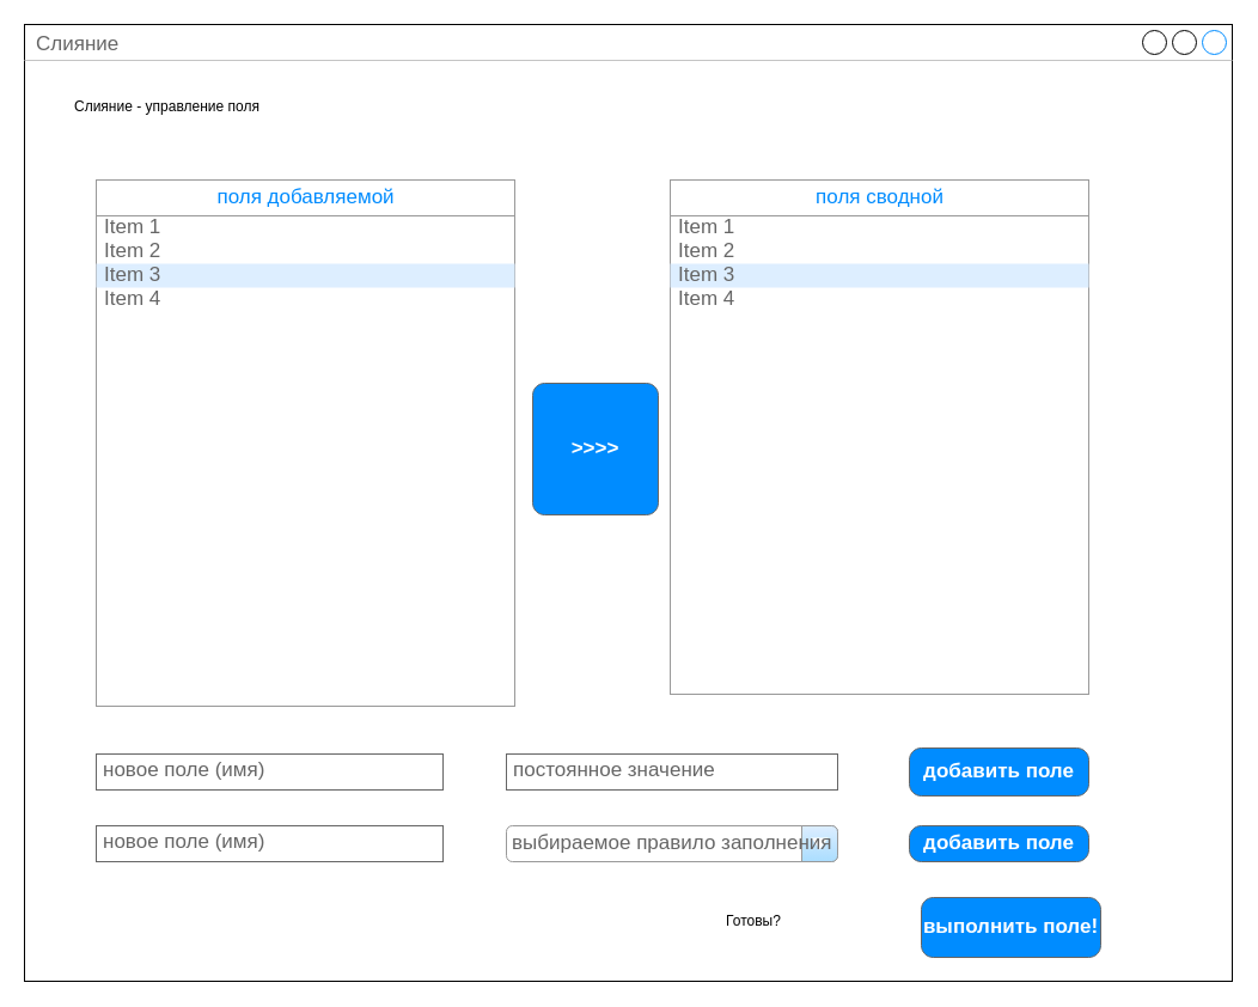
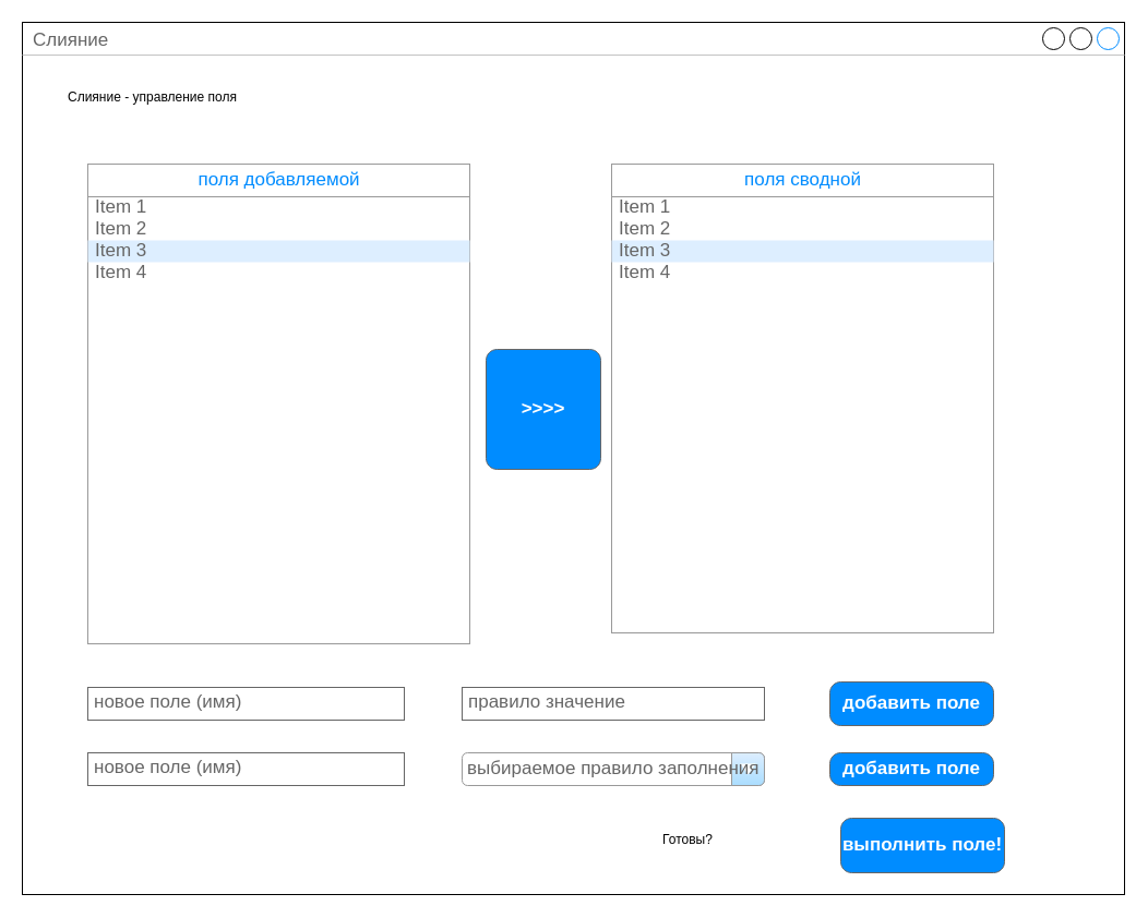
  <mxCell id="0" />
  <mxCell id="1" parent="0" />
  <mxCell id="2" value="Слияние" style="strokeWidth=1;shadow=0;dashed=0;align=center;html=1;shape=mxgraph.mockup.containers.window;align=left;verticalAlign=top;spacingLeft=8;strokeColor2=#008cff;strokeColor3=#c4c4c4;fontColor=#666666;mainText=;fontSize=17;labelBackgroundColor=none;" vertex="1" parent="1"><mxGeometry x="20" y="20" width="1010" height="800" as="geometry" /></mxCell>
  <mxCell id="3" value="Слияние - управление поля" style="text;spacingTop=-5;whiteSpace=wrap;html=1;align=left;fontSize=12;fontFamily=Helvetica;fillColor=none;strokeColor=none;" vertex="1" parent="1"><mxGeometry x="60" y="80" width="920" height="40" as="geometry" /></mxCell>
  <mxCell id="4" value="" style="strokeWidth=1;shadow=0;dashed=0;align=center;html=1;shape=mxgraph.mockup.forms.rrect;rSize=0;strokeColor=#999999;fillColor=#ffffff;" vertex="1" parent="1"><mxGeometry x="80" y="150" width="350" height="440" as="geometry" /></mxCell>
  <mxCell id="5" value="поля добавляемой" style="strokeWidth=1;shadow=0;dashed=0;align=center;html=1;shape=mxgraph.mockup.forms.rrect;rSize=0;strokeColor=#999999;fontColor=#008cff;fontSize=17;fillColor=#ffffff;resizeWidth=1;" vertex="1" parent="4"><mxGeometry width="350" height="30" relative="1" as="geometry" /></mxCell>
  <mxCell id="6" value="Item 1" style="strokeWidth=1;shadow=0;dashed=0;align=center;html=1;shape=mxgraph.mockup.forms.anchor;fontSize=17;fontColor=#666666;align=left;spacingLeft=5;resizeWidth=1;" vertex="1" parent="4"><mxGeometry width="350" height="20" relative="1" as="geometry"><mxPoint y="30" as="offset" /></mxGeometry></mxCell>
  <mxCell id="7" value="Item 2" style="strokeWidth=1;shadow=0;dashed=0;align=center;html=1;shape=mxgraph.mockup.forms.anchor;fontSize=17;fontColor=#666666;align=left;spacingLeft=5;resizeWidth=1;" vertex="1" parent="4"><mxGeometry width="350" height="20" relative="1" as="geometry"><mxPoint y="50" as="offset" /></mxGeometry></mxCell>
  <mxCell id="8" value="Item 3" style="strokeWidth=1;shadow=0;dashed=0;align=center;html=1;shape=mxgraph.mockup.forms.rrect;rSize=0;fontSize=17;fontColor=#666666;align=left;spacingLeft=5;fillColor=#ddeeff;strokeColor=none;resizeWidth=1;" vertex="1" parent="4"><mxGeometry width="350" height="20" relative="1" as="geometry"><mxPoint y="70" as="offset" /></mxGeometry></mxCell>
  <mxCell id="9" value="Item 4" style="strokeWidth=1;shadow=0;dashed=0;align=center;html=1;shape=mxgraph.mockup.forms.anchor;fontSize=17;fontColor=#666666;align=left;spacingLeft=5;resizeWidth=1;" vertex="1" parent="4"><mxGeometry width="350" height="20" relative="1" as="geometry"><mxPoint y="90" as="offset" /></mxGeometry></mxCell>
  <mxCell id="10" value="" style="strokeWidth=1;shadow=0;dashed=0;align=center;html=1;shape=mxgraph.mockup.forms.rrect;rSize=0;strokeColor=#999999;fillColor=#ffffff;" vertex="1" parent="1"><mxGeometry x="560" y="150" width="350" height="430" as="geometry" /></mxCell>
  <mxCell id="11" value="поля сводной" style="strokeWidth=1;shadow=0;dashed=0;align=center;html=1;shape=mxgraph.mockup.forms.rrect;rSize=0;strokeColor=#999999;fontColor=#008cff;fontSize=17;fillColor=#ffffff;resizeWidth=1;" vertex="1" parent="10"><mxGeometry width="350" height="30" relative="1" as="geometry" /></mxCell>
  <mxCell id="12" value="Item 1" style="strokeWidth=1;shadow=0;dashed=0;align=center;html=1;shape=mxgraph.mockup.forms.anchor;fontSize=17;fontColor=#666666;align=left;spacingLeft=5;resizeWidth=1;" vertex="1" parent="10"><mxGeometry width="350" height="20" relative="1" as="geometry"><mxPoint y="30" as="offset" /></mxGeometry></mxCell>
  <mxCell id="13" value="Item 2" style="strokeWidth=1;shadow=0;dashed=0;align=center;html=1;shape=mxgraph.mockup.forms.anchor;fontSize=17;fontColor=#666666;align=left;spacingLeft=5;resizeWidth=1;" vertex="1" parent="10"><mxGeometry width="350" height="20" relative="1" as="geometry"><mxPoint y="50" as="offset" /></mxGeometry></mxCell>
  <mxCell id="14" value="Item 3" style="strokeWidth=1;shadow=0;dashed=0;align=center;html=1;shape=mxgraph.mockup.forms.rrect;rSize=0;fontSize=17;fontColor=#666666;align=left;spacingLeft=5;fillColor=#ddeeff;strokeColor=none;resizeWidth=1;" vertex="1" parent="10"><mxGeometry width="350" height="20" relative="1" as="geometry"><mxPoint y="70" as="offset" /></mxGeometry></mxCell>
  <mxCell id="15" value="Item 4" style="strokeWidth=1;shadow=0;dashed=0;align=center;html=1;shape=mxgraph.mockup.forms.anchor;fontSize=17;fontColor=#666666;align=left;spacingLeft=5;resizeWidth=1;" vertex="1" parent="10"><mxGeometry width="350" height="20" relative="1" as="geometry"><mxPoint y="90" as="offset" /></mxGeometry></mxCell>
  <mxCell id="16" value="&amp;gt;&amp;gt;&amp;gt;&amp;gt;" style="strokeWidth=1;shadow=0;dashed=0;align=center;html=1;shape=mxgraph.mockup.buttons.button;strokeColor=#666666;fontColor=#ffffff;mainText=;buttonStyle=round;fontSize=17;fontStyle=1;fillColor=#008cff;whiteSpace=wrap;" vertex="1" parent="1"><mxGeometry x="445" y="320" width="105" height="110" as="geometry" /></mxCell>
  <mxCell id="17" value="новое поле (имя)" style="strokeWidth=1;shadow=0;dashed=0;align=center;html=1;shape=mxgraph.mockup.text.textBox;fontColor=#666666;align=left;fontSize=17;spacingLeft=4;spacingTop=-3;strokeColor=#666666;mainText=" vertex="1" parent="1"><mxGeometry x="80" y="630" width="290" height="30" as="geometry" /></mxCell>
- <mxCell id="18" value="постоянное значение" style="strokeWidth=1;shadow=0;dashed=0;align=center;html=1;shape=mxgraph.mockup.text.textBox;fontColor=#666666;align=left;fontSize=17;spacingLeft=4;spacingTop=-3;strokeColor=#666666;mainText=" vertex="1" parent="1"><mxGeometry x="423" y="630" width="277" height="30" as="geometry" /></mxCell>
+ <mxCell id="18" value="правило значение" style="strokeWidth=1;shadow=0;dashed=0;align=center;html=1;shape=mxgraph.mockup.text.textBox;fontColor=#666666;align=left;fontSize=17;spacingLeft=4;spacingTop=-3;strokeColor=#666666;mainText=" vertex="1" parent="1"><mxGeometry x="423" y="630" width="277" height="30" as="geometry" /></mxCell>
  <mxCell id="19" value="добавить поле" style="strokeWidth=1;shadow=0;dashed=0;align=center;html=1;shape=mxgraph.mockup.buttons.button;strokeColor=#666666;fontColor=#ffffff;mainText=;buttonStyle=round;fontSize=17;fontStyle=1;fillColor=#008cff;whiteSpace=wrap;" vertex="1" parent="1"><mxGeometry x="760" y="625" width="150" height="40" as="geometry" /></mxCell>
  <mxCell id="20" value="новое поле (имя)" style="strokeWidth=1;shadow=0;dashed=0;align=center;html=1;shape=mxgraph.mockup.text.textBox;fontColor=#666666;align=left;fontSize=17;spacingLeft=4;spacingTop=-3;strokeColor=#666666;mainText=" vertex="1" parent="1"><mxGeometry x="80" y="690" width="290" height="30" as="geometry" /></mxCell>
  <mxCell id="21" value="выбираемое правило заполнения" style="strokeWidth=1;shadow=0;dashed=0;align=center;html=1;shape=mxgraph.mockup.forms.comboBox;strokeColor=#999999;fillColor=#ddeeff;align=left;fillColor2=#aaddff;mainText=;fontColor=#666666;fontSize=17;spacingLeft=3;" vertex="1" parent="1"><mxGeometry x="423" y="690" width="277" height="30" as="geometry" /></mxCell>
  <mxCell id="22" value="добавить поле" style="strokeWidth=1;shadow=0;dashed=0;align=center;html=1;shape=mxgraph.mockup.buttons.button;strokeColor=#666666;fontColor=#ffffff;mainText=;buttonStyle=round;fontSize=17;fontStyle=1;fillColor=#008cff;whiteSpace=wrap;" vertex="1" parent="1"><mxGeometry x="760" y="690" width="150" height="30" as="geometry" /></mxCell>
  <mxCell id="23" value="выполнить поле!" style="strokeWidth=1;shadow=0;dashed=0;align=center;html=1;shape=mxgraph.mockup.buttons.button;strokeColor=#666666;fontColor=#ffffff;mainText=;buttonStyle=round;fontSize=17;fontStyle=1;fillColor=#008cff;whiteSpace=wrap;" vertex="1" parent="1"><mxGeometry x="770" y="750" width="150" height="50" as="geometry" /></mxCell>
  <mxCell id="24" value="Готовы?" style="text;html=1;strokeColor=none;fillColor=none;align=center;verticalAlign=middle;whiteSpace=wrap;rounded=0;" vertex="1" parent="1"><mxGeometry x="570" y="760" width="120" height="20" as="geometry" /></mxCell>
